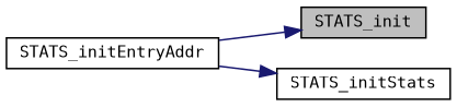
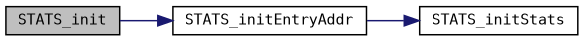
  digraph {
    fontname="DejaVu Sans Mono"
    rankdir=LR
    node [color=black fillcolor=white fontname="DejaVu Sans Mono" fontsize=10 shape=record style=filled]
    edge [color=midnightblue fontname="DejaVu Sans Mono" fontsize=10 labelfontname=Helvetica labelfontsize=10 style=solid]
    n1 [fillcolor=grey75 fontcolor=black height=0.2 label=STATS_init width=0.4]
    n2 [height=0.2 label=STATS_initEntryAddr width=0.4]
    n3 [height=0.2 label=STATS_initStats width=0.4]
-   n2 -> n1
+   n1 -> n2
    n2 -> n3
  }
